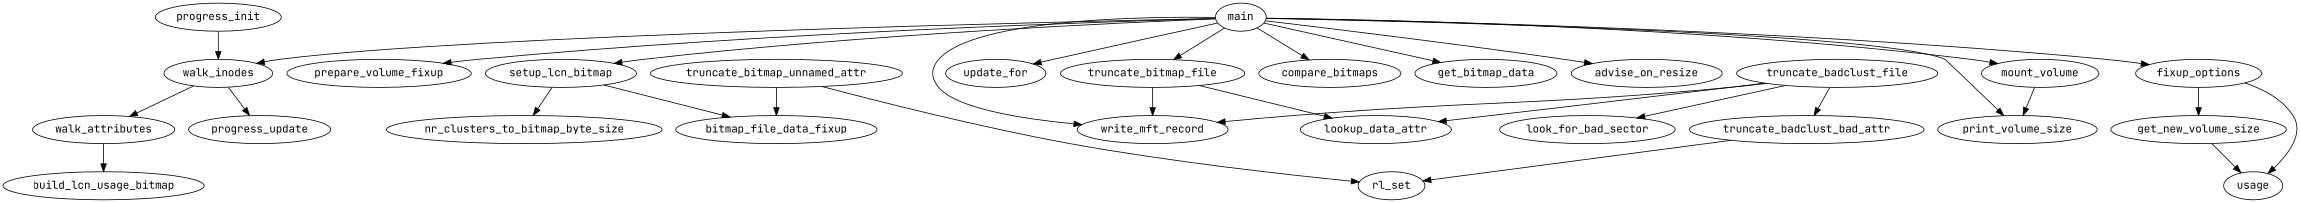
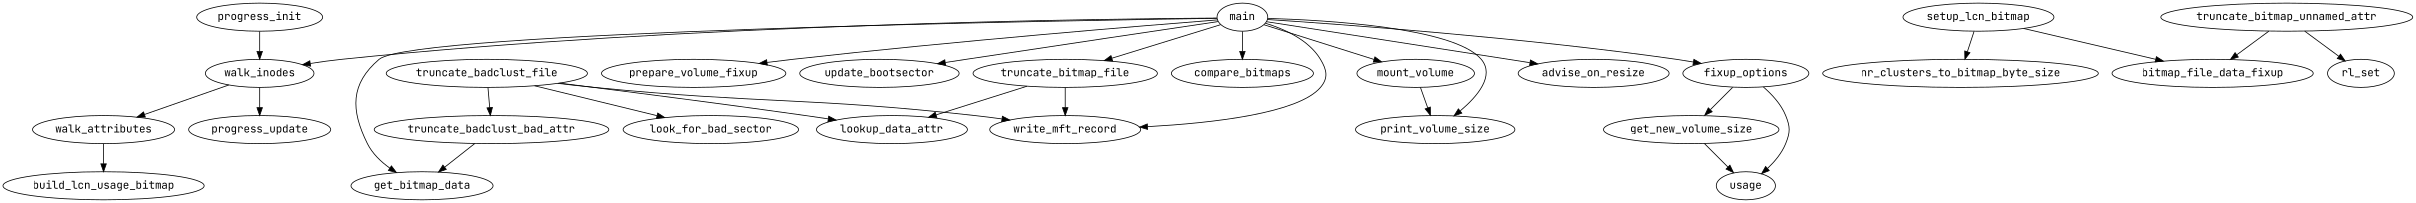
  digraph {
    color=black
    fontcolor=black
    fontname="JetBrains Mono"
    fontsize=14
    rankdir=TB
    node [color=black fontcolor=black fontname="JetBrains Mono" fontsize=14 shape=ellipse]
    edge [color=black fontcolor=black fontname="JetBrains Mono" fontsize=14]
    build_lcn_usage_bitmap [height=0.500000 width=2.190000]
    compare_bitmaps [height=0.500000 width=1.670000]
    get_bitmap_data [height=0.500000 width=1.580000]
    get_new_volume_size [height=0.500000 width=2.030000]
    usage [height=0.500000 width=0.750000]
    look_for_bad_sector [height=0.500000 width=1.890000]
    lookup_data_attr [height=0.500000 width=1.580000]
    main [height=0.500000 width=0.750000]
    advise_on_resize [height=0.500000 width=1.610000]
    mount_volume [height=0.500000 width=1.440000]
    n11 [height=0.500000 label=fixup_options width=1.360000]
    prepare_volume_fixup [height=0.500000 width=2.060000]
    print_volume_size [height=0.500000 width=1.720000]
    setup_lcn_bitmap [height=0.500000 width=1.670000]
    truncate_bitmap_file [height=0.500000 width=1.890000]
-   update_bootsector [height=0.500000 width=1.690000 label=update_for]
+   update_bootsector [height=0.500000 width=1.690000]
    walk_inodes [height=0.500000 width=1.250000]
    write_mft_record [height=0.500000 width=1.640000]
    bitmap_file_data_fixup [height=0.500000 width=2.110000]
    nr_clusters_to_bitmap_byte_size [height=0.500000 width=2.860000]
    truncate_badclust_file [height=0.500000 width=2]
    truncate_badclust_bad_attr [height=0.500000 width=2.390000]
    walk_attributes [height=0.500000 width=1.470000]
    progress_update [height=0.500000 width=1.560000]
    rl_set [height=0.500000 width=0.750000]
    truncate_bitmap_unnamed_attr [height=0.500000 width=2.690000]
    progress_init [height=0.500000 width=1.310000]
    get_new_volume_size -> usage
    main -> compare_bitmaps
    main -> get_bitmap_data
    main -> advise_on_resize
    main -> mount_volume
    main -> n11
    main -> prepare_volume_fixup
    main -> print_volume_size
-   main -> setup_lcn_bitmap
    main -> truncate_bitmap_file
    main -> update_bootsector
    main -> walk_inodes
    main -> write_mft_record
    mount_volume -> print_volume_size
    n11 -> get_new_volume_size
    n11 -> usage
    setup_lcn_bitmap -> bitmap_file_data_fixup
    setup_lcn_bitmap -> nr_clusters_to_bitmap_byte_size
    truncate_bitmap_file -> lookup_data_attr
    truncate_bitmap_file -> write_mft_record
    walk_inodes -> walk_attributes
    walk_inodes -> progress_update
    truncate_badclust_file -> look_for_bad_sector
    truncate_badclust_file -> lookup_data_attr
    truncate_badclust_file -> write_mft_record
    truncate_badclust_file -> truncate_badclust_bad_attr
-   truncate_badclust_bad_attr -> rl_set
+   truncate_badclust_bad_attr -> get_bitmap_data
    walk_attributes -> build_lcn_usage_bitmap
    truncate_bitmap_unnamed_attr -> bitmap_file_data_fixup
    truncate_bitmap_unnamed_attr -> rl_set
    progress_init -> walk_inodes
  }
